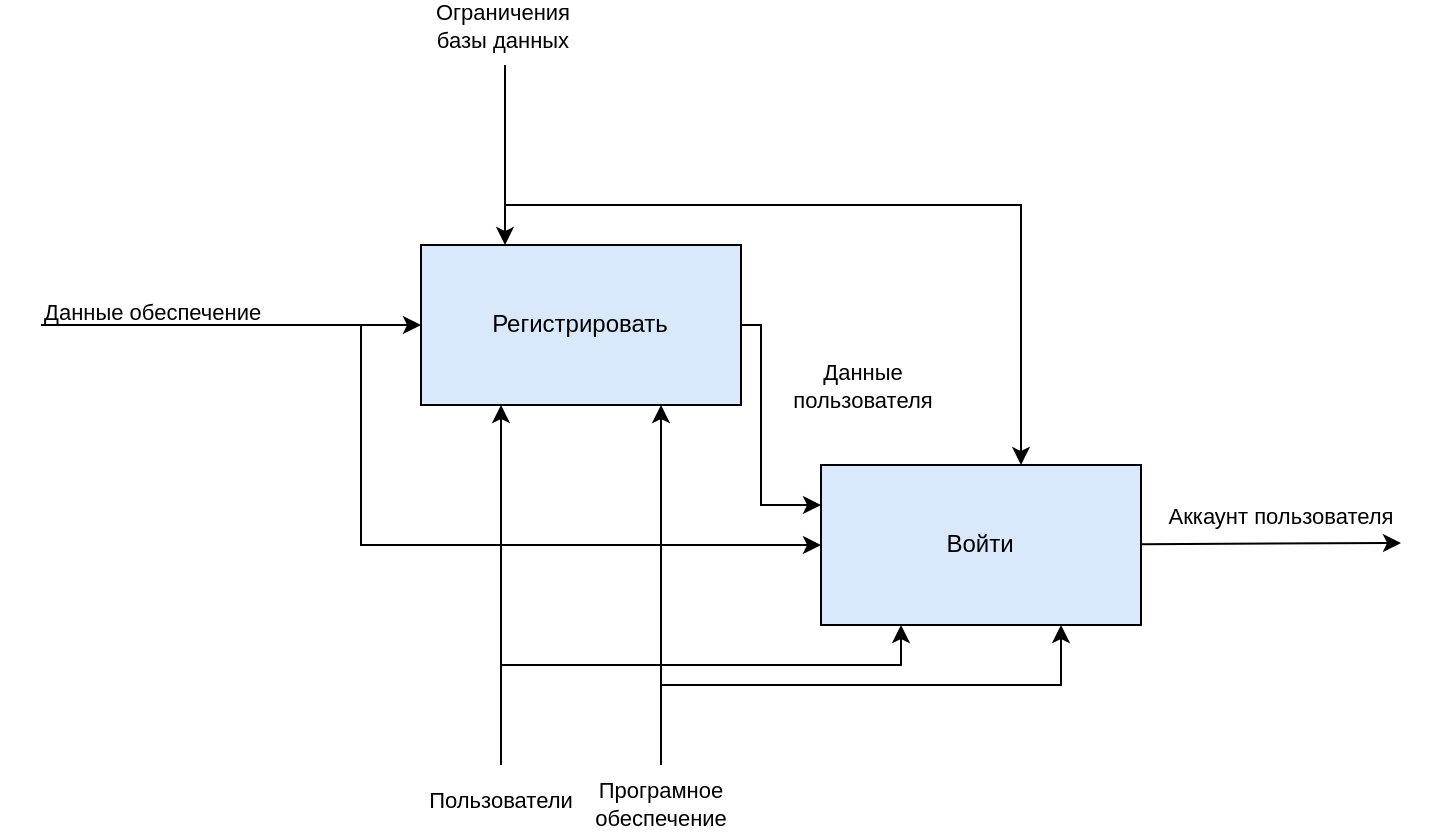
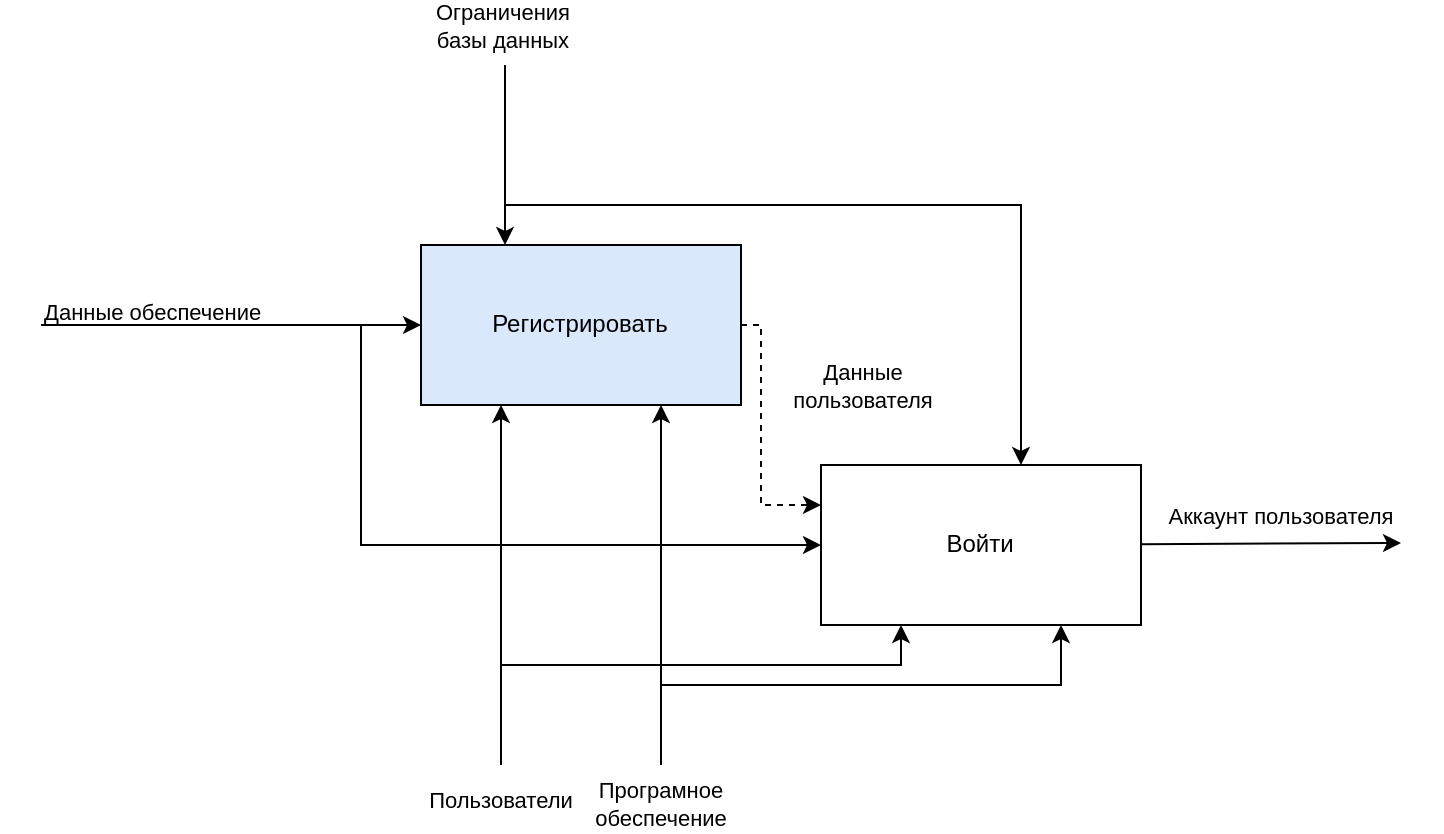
  <mxCell id="0" />
  <mxCell id="1" parent="0" />
  <mxCell id="2" value="Регистрировать" style="rounded=0;whiteSpace=wrap;html=1;fillColor=#dae8fc;" vertex="1" parent="1"><mxGeometry x="210" y="110" width="160" height="80" as="geometry" /></mxCell>
  <mxCell id="3" value="" style="endArrow=classic;html=1;rounded=0;entryX=0;entryY=0.5;entryDx=0;entryDy=0;" edge="1" parent="1" target="2"><mxGeometry width="50" height="50" relative="1" as="geometry"><mxPoint x="20" y="150" as="sourcePoint" /><mxPoint x="100" y="130" as="targetPoint" /></mxGeometry></mxCell>
  <mxCell id="4" value="&lt;span style=&quot;color: rgb(0, 0, 0); font-family: helvetica; font-size: 11px; font-style: normal; font-weight: 400; letter-spacing: normal; text-align: center; text-indent: 0px; text-transform: none; word-spacing: 0px; background-color: rgb(255, 255, 255); display: inline; float: none;&quot;&gt;Данные обеспечение&lt;/span&gt;" style="text;whiteSpace=wrap;html=1;" vertex="1" parent="1"><mxGeometry x="20" y="130" width="140" height="30" as="geometry" /></mxCell>
  <mxCell id="5" value="" style="endArrow=classic;html=1;rounded=0;entryX=0.25;entryY=0;entryDx=0;entryDy=0;" edge="1" parent="1"><mxGeometry width="50" height="50" relative="1" as="geometry"><mxPoint x="252" y="20" as="sourcePoint" /><mxPoint x="252" y="110" as="targetPoint" /></mxGeometry></mxCell>
  <mxCell id="6" value="Ограничения&lt;br&gt;базы данных" style="edgeLabel;html=1;align=center;verticalAlign=middle;resizable=0;points=[];" vertex="1" connectable="0" parent="5"><mxGeometry x="-0.147" y="-2" relative="1" as="geometry"><mxPoint y="-58" as="offset" /></mxGeometry></mxCell>
- <mxCell id="7" value="" style="endArrow=classic;html=1;rounded=0;entryX=0;entryY=0.25;entryDx=0;entryDy=0;exitX=1;exitY=0.5;exitDx=0;exitDy=0;edgeStyle=orthogonalEdgeStyle;" edge="1" parent="1" source="2" target="12"><mxGeometry width="50" height="50" relative="1" as="geometry"><mxPoint x="630" y="149.41" as="sourcePoint" /><mxPoint x="700" y="149" as="targetPoint" /><Array as="points"><mxPoint x="380" y="150" /><mxPoint x="380" y="240" /></Array></mxGeometry></mxCell>
+ <mxCell id="7" value="" style="endArrow=classic;html=1;rounded=0;entryX=0;entryY=0.25;entryDx=0;entryDy=0;exitX=1;exitY=0.5;exitDx=0;exitDy=0;edgeStyle=orthogonalEdgeStyle;dashed=1;" edge="1" parent="1" source="2" target="12"><mxGeometry width="50" height="50" relative="1" as="geometry"><mxPoint x="630" y="149.41" as="sourcePoint" /><mxPoint x="700" y="149" as="targetPoint" /><Array as="points"><mxPoint x="380" y="150" /><mxPoint x="380" y="240" /></Array></mxGeometry></mxCell>
  <mxCell id="8" value="Данные &lt;br&gt;пользователя" style="edgeLabel;html=1;align=center;verticalAlign=middle;resizable=0;points=[];" vertex="1" connectable="0" parent="7"><mxGeometry x="0.2" y="1" relative="1" as="geometry"><mxPoint x="49" y="-38" as="offset" /></mxGeometry></mxCell>
  <mxCell id="9" value="" style="endArrow=classic;html=1;rounded=0;entryX=0.25;entryY=1;entryDx=0;entryDy=0;" edge="1" parent="1" target="2"><mxGeometry width="50" height="50" relative="1" as="geometry"><mxPoint x="250" y="340" as="sourcePoint" /><mxPoint x="250" y="500" as="targetPoint" /></mxGeometry></mxCell>
  <mxCell id="10" value="Пользователи" style="edgeLabel;html=1;align=center;verticalAlign=middle;resizable=0;points=[];" vertex="1" connectable="0" parent="9"><mxGeometry x="-0.32" y="1" relative="1" as="geometry"><mxPoint y="98" as="offset" /></mxGeometry></mxCell>
  <mxCell id="11" value="Програмное&lt;br&gt;обеспечение" style="endArrow=classic;html=1;rounded=0;entryX=0.75;entryY=1;entryDx=0;entryDy=0;" edge="1" parent="1" target="2"><mxGeometry x="-1" y="-20" width="50" height="50" relative="1" as="geometry"><mxPoint x="330" y="370" as="sourcePoint" /><mxPoint x="349.12" y="502.94" as="targetPoint" /><mxPoint x="-20" y="20" as="offset" /></mxGeometry></mxCell>
- <mxCell id="12" value="Войти" style="rounded=0;whiteSpace=wrap;html=1;fillColor=#dae8fc;" vertex="1" parent="1"><mxGeometry x="410" y="220" width="160" height="80" as="geometry" /></mxCell>
+ <mxCell id="12" value="Войти" style="rounded=0;whiteSpace=wrap;html=1;" vertex="1" parent="1"><mxGeometry x="410" y="220" width="160" height="80" as="geometry" /></mxCell>
  <mxCell id="13" value="" style="endArrow=classic;html=1;rounded=0;entryX=0;entryY=0.5;entryDx=0;entryDy=0;edgeStyle=orthogonalEdgeStyle;" edge="1" parent="1" target="12"><mxGeometry width="50" height="50" relative="1" as="geometry"><mxPoint x="170" y="150" as="sourcePoint" /><mxPoint x="300" y="240" as="targetPoint" /><Array as="points"><mxPoint x="180" y="150" /><mxPoint x="180" y="260" /></Array></mxGeometry></mxCell>
  <mxCell id="14" value="" style="endArrow=classic;html=1;rounded=0;edgeStyle=orthogonalEdgeStyle;" edge="1" parent="1"><mxGeometry width="50" height="50" relative="1" as="geometry"><mxPoint x="252" y="20" as="sourcePoint" /><mxPoint x="510" y="220" as="targetPoint" /><Array as="points"><mxPoint x="252" y="90" /><mxPoint x="510" y="90" /><mxPoint x="510" y="220" /></Array></mxGeometry></mxCell>
  <mxCell id="15" value="" style="endArrow=classic;html=1;rounded=0;" edge="1" parent="1" source="12"><mxGeometry width="50" height="50" relative="1" as="geometry"><mxPoint x="830" y="259.41" as="sourcePoint" /><mxPoint x="700" y="259" as="targetPoint" /></mxGeometry></mxCell>
  <mxCell id="16" value="Аккаунт пользователя" style="edgeLabel;html=1;align=center;verticalAlign=middle;resizable=0;points=[];" vertex="1" connectable="0" parent="15"><mxGeometry x="0.2" y="1" relative="1" as="geometry"><mxPoint x="-8" y="-13" as="offset" /></mxGeometry></mxCell>
  <mxCell id="17" value="" style="endArrow=classic;html=1;rounded=0;entryX=0.25;entryY=1;entryDx=0;entryDy=0;edgeStyle=orthogonalEdgeStyle;" edge="1" parent="1" target="12"><mxGeometry width="50" height="50" relative="1" as="geometry"><mxPoint x="250" y="370" as="sourcePoint" /><mxPoint x="450" y="610" as="targetPoint" /><Array as="points"><mxPoint x="250" y="320" /><mxPoint x="450" y="320" /></Array></mxGeometry></mxCell>
  <mxCell id="18" value="" style="endArrow=classic;html=1;rounded=0;entryX=0.75;entryY=1;entryDx=0;entryDy=0;edgeStyle=orthogonalEdgeStyle;" edge="1" parent="1" target="12"><mxGeometry x="-1" y="-40" width="50" height="50" relative="1" as="geometry"><mxPoint x="330" y="360" as="sourcePoint" /><mxPoint x="549.12" y="612.94" as="targetPoint" /><mxPoint x="-40" y="40" as="offset" /><Array as="points"><mxPoint x="330" y="330" /><mxPoint x="530" y="330" /></Array></mxGeometry></mxCell>
